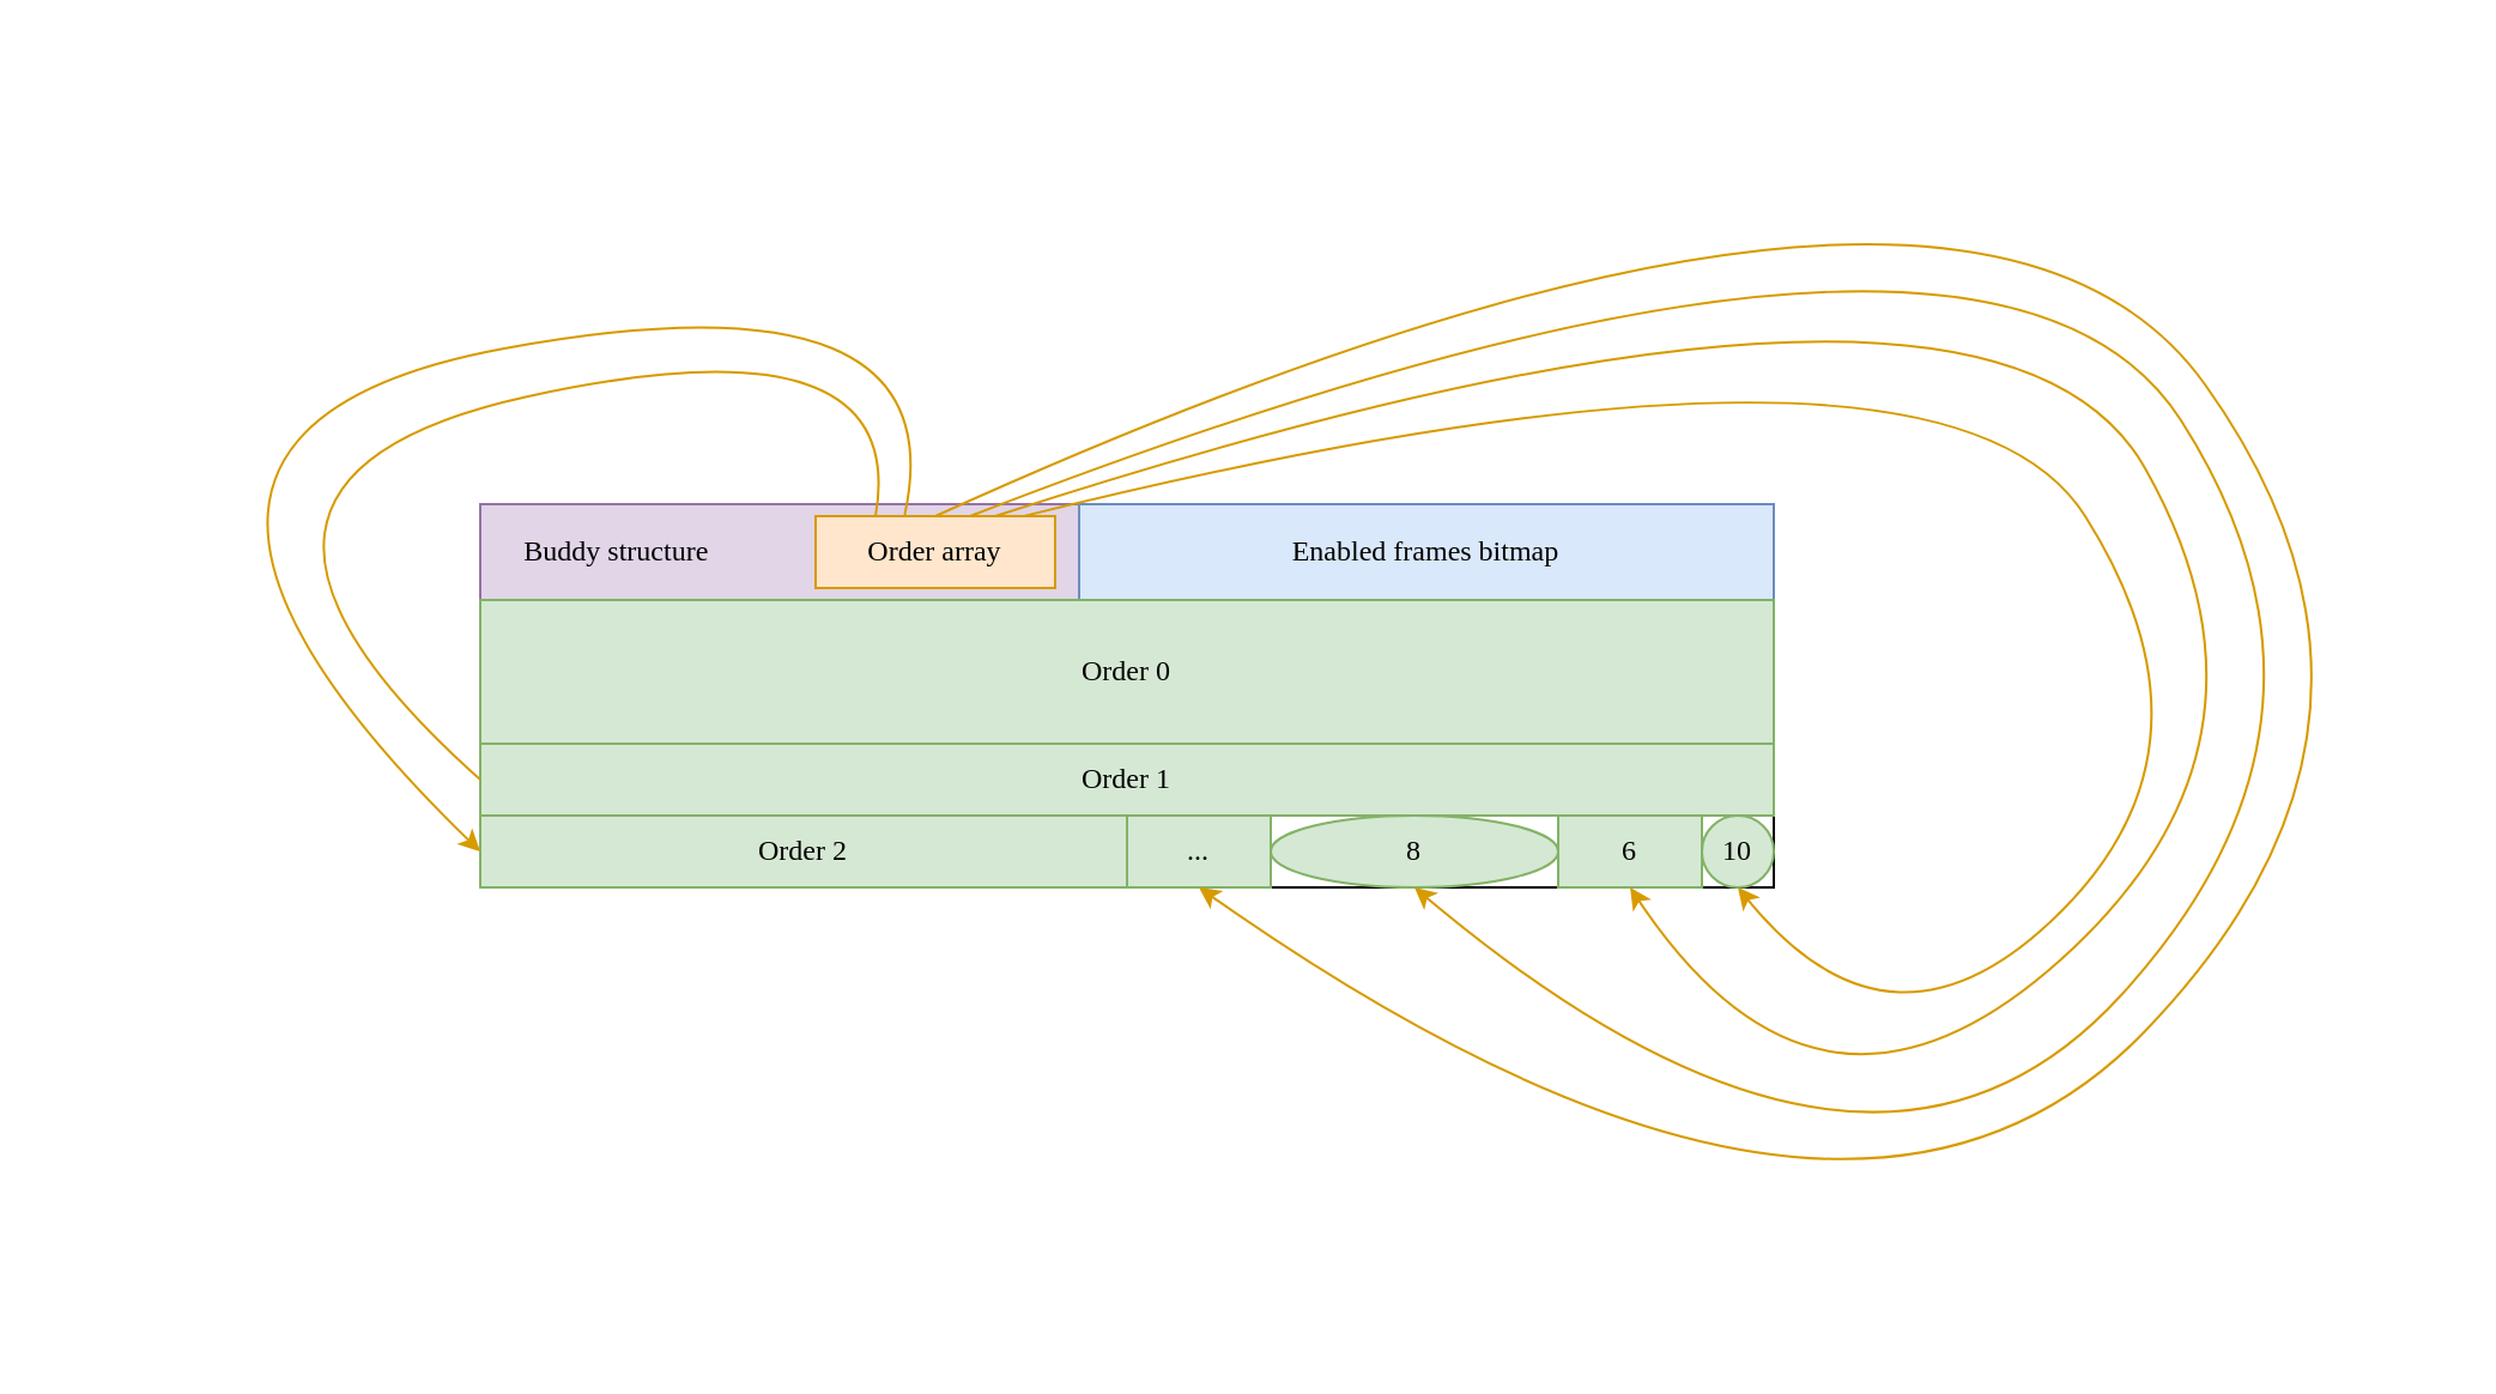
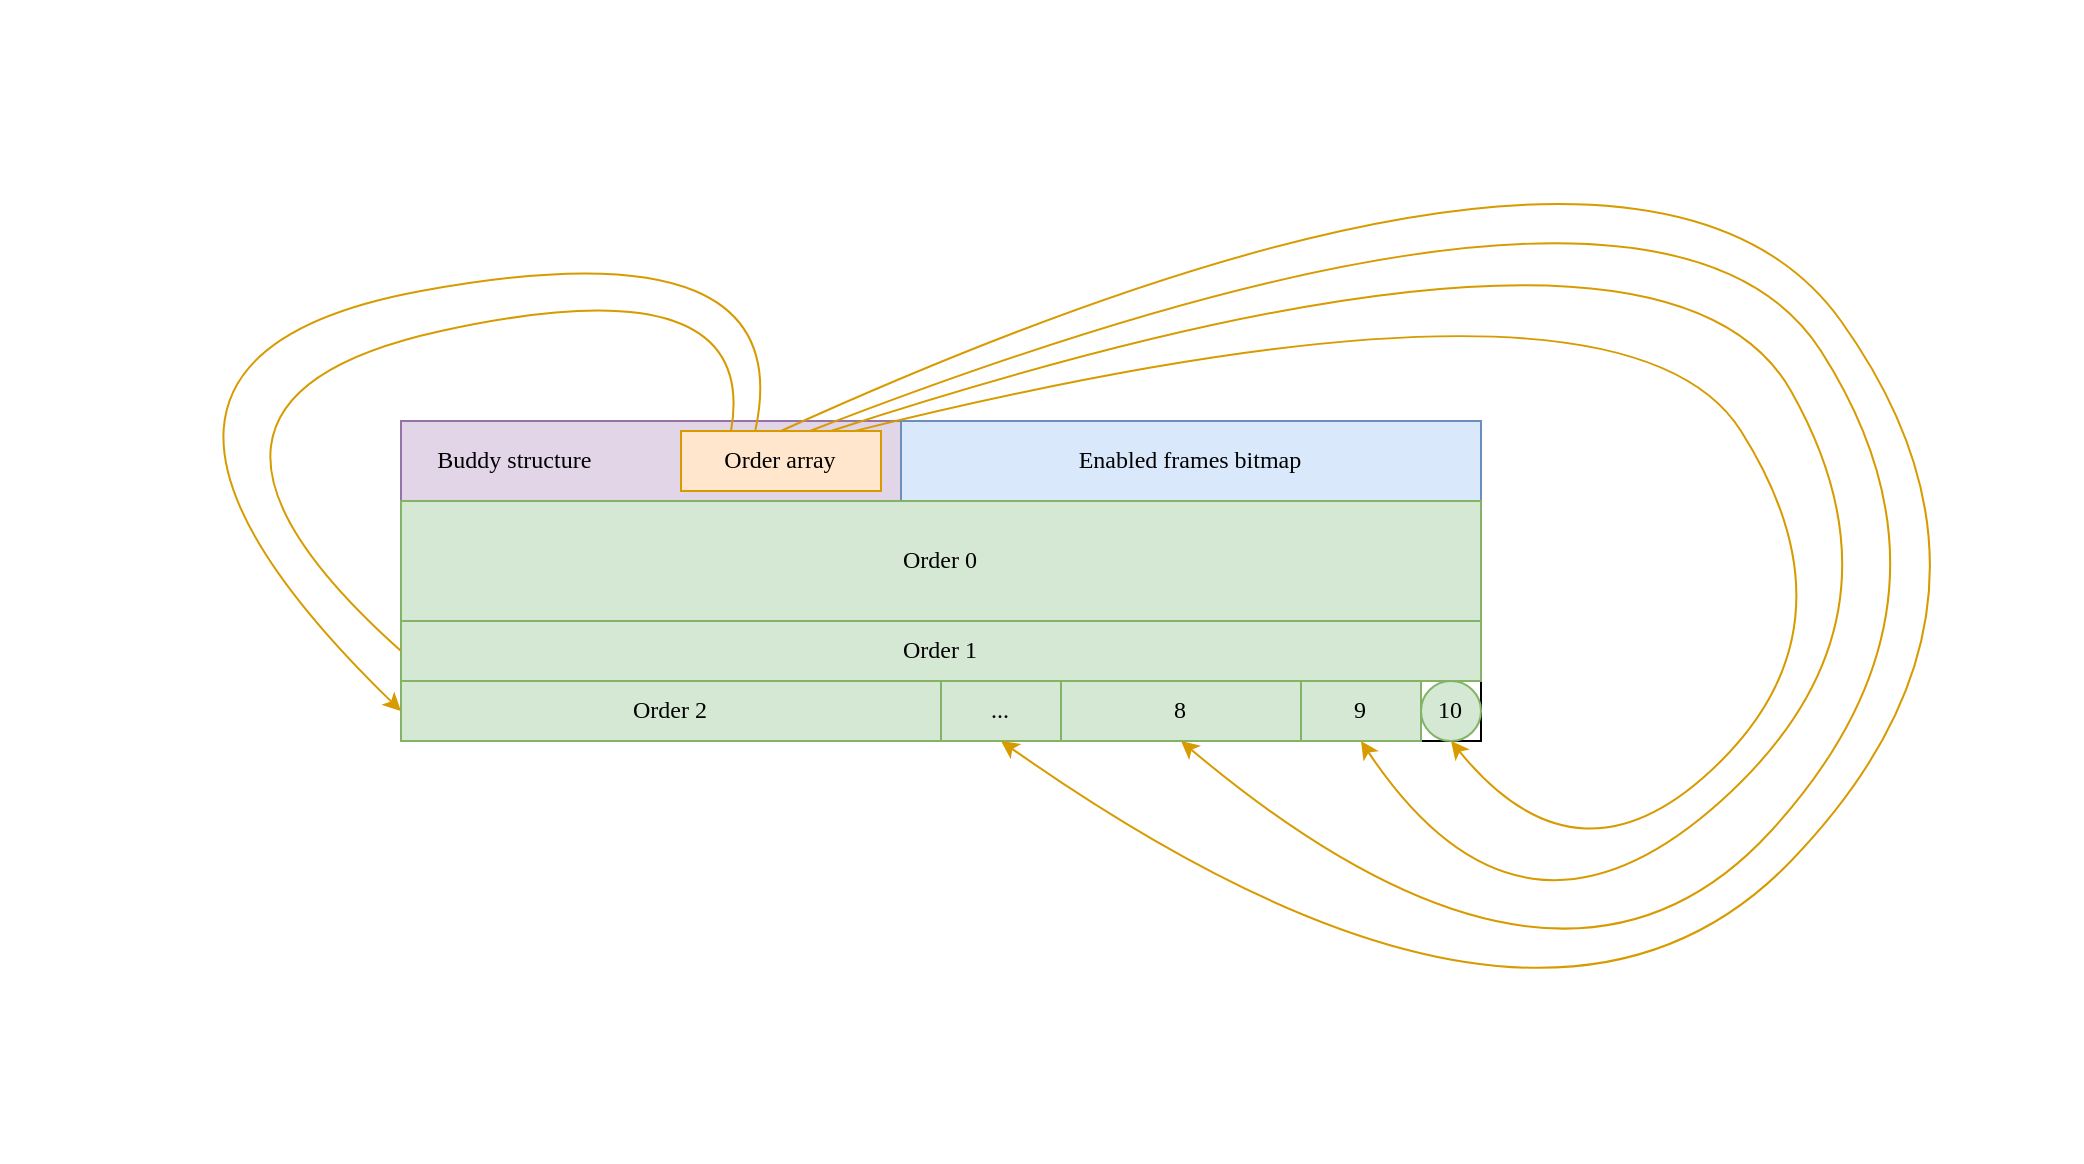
  <mxCell id="0" />
  <mxCell id="1" parent="0" />
  <mxCell id="2" value="" style="rounded=0;whiteSpace=wrap;html=1;" parent="1" vertex="1"><mxGeometry x="200" y="210" width="540" height="160" as="geometry" /></mxCell>
  <mxCell id="3" value="&amp;nbsp;&amp;nbsp; &amp;nbsp; &lt;font data-font-src=&quot;https://fonts.googleapis.com/css?family=Fira+Code&quot; face=&quot;Fira Code&quot;&gt;Buddy structure&lt;b&gt;&lt;br&gt;&lt;/b&gt;&lt;/font&gt;" style="rounded=0;whiteSpace=wrap;html=1;fillColor=#e1d5e7;strokeColor=#9673a6;align=left;" parent="1" vertex="1"><mxGeometry x="200" y="210" width="250" height="40" as="geometry" /></mxCell>
  <mxCell id="4" value="" style="edgeStyle=orthogonalEdgeStyle;rounded=0;orthogonalLoop=1;jettySize=auto;html=1;fontFamily=Fira Code;fontSource=https%3A%2F%2Ffonts.googleapis.com%2Fcss%3Ffamily%3DFira%2BCode;" edge="1" parent="1" source="5" target="10"><mxGeometry relative="1" as="geometry" /></mxCell>
  <mxCell id="5" value="Enabled frames bitmap" style="rounded=0;whiteSpace=wrap;html=1;fontFamily=Fira Code;fontSource=https%3A%2F%2Ffonts.googleapis.com%2Fcss%3Ffamily%3DFira%2BCode;fillColor=#dae8fc;strokeColor=#6c8ebf;" parent="1" vertex="1"><mxGeometry x="450" y="210" width="290" height="40" as="geometry" /></mxCell>
  <mxCell id="6" value="10" style="ellipse;whiteSpace=wrap;html=1;fontFamily=Fira Code;fontSource=https%3A%2F%2Ffonts.googleapis.com%2Fcss%3Ffamily%3DFira%2BCode;fillColor=#d5e8d4;strokeColor=#82b366;" parent="1" vertex="1"><mxGeometry x="710" y="340" width="30" height="30" as="geometry" /></mxCell>
  <mxCell id="7" value="Order array" style="rounded=0;whiteSpace=wrap;html=1;fontFamily=Fira Code;fontSource=https%3A%2F%2Ffonts.googleapis.com%2Fcss%3Ffamily%3DFira%2BCode;fillColor=#ffe6cc;strokeColor=#d79b00;" vertex="1" parent="1"><mxGeometry x="340" y="215" width="100" height="30" as="geometry" /></mxCell>
- <mxCell id="8" value="6" style="rounded=0;whiteSpace=wrap;html=1;fontFamily=Fira Code;fontSource=https%3A%2F%2Ffonts.googleapis.com%2Fcss%3Ffamily%3DFira%2BCode;fillColor=#d5e8d4;strokeColor=#82b366;" vertex="1" parent="1"><mxGeometry x="650" y="340" width="60" height="30" as="geometry" /></mxCell>
- <mxCell id="9" value="8" style="ellipse;whiteSpace=wrap;html=1;fontFamily=Fira Code;fontSource=https%3A%2F%2Ffonts.googleapis.com%2Fcss%3Ffamily%3DFira%2BCode;fillColor=#d5e8d4;strokeColor=#82b366;" vertex="1" parent="1"><mxGeometry x="530" y="340" width="120" height="30" as="geometry" /></mxCell>
+ <mxCell id="8" value="9" style="rounded=0;whiteSpace=wrap;html=1;fontFamily=Fira Code;fontSource=https%3A%2F%2Ffonts.googleapis.com%2Fcss%3Ffamily%3DFira%2BCode;fillColor=#d5e8d4;strokeColor=#82b366;" vertex="1" parent="1"><mxGeometry x="650" y="340" width="60" height="30" as="geometry" /></mxCell>
+ <mxCell id="9" value="8" style="rounded=0;whiteSpace=wrap;html=1;fontFamily=Fira Code;fontSource=https%3A%2F%2Ffonts.googleapis.com%2Fcss%3Ffamily%3DFira%2BCode;fillColor=#d5e8d4;strokeColor=#82b366;" vertex="1" parent="1"><mxGeometry x="530" y="340" width="120" height="30" as="geometry" /></mxCell>
  <mxCell id="10" value="Order 0" style="rounded=0;whiteSpace=wrap;html=1;fontFamily=Fira Code;fontSource=https%3A%2F%2Ffonts.googleapis.com%2Fcss%3Ffamily%3DFira%2BCode;fillColor=#d5e8d4;strokeColor=#82b366;" vertex="1" parent="1"><mxGeometry x="200" y="250" width="540" height="60" as="geometry" /></mxCell>
  <mxCell id="11" value="Order 1" style="rounded=0;whiteSpace=wrap;html=1;fontFamily=Fira Code;fontSource=https%3A%2F%2Ffonts.googleapis.com%2Fcss%3Ffamily%3DFira%2BCode;fillColor=#d5e8d4;strokeColor=#82b366;" vertex="1" parent="1"><mxGeometry x="200" y="310" width="540" height="30" as="geometry" /></mxCell>
  <mxCell id="12" value="Order 2" style="rounded=0;whiteSpace=wrap;html=1;fontFamily=Fira Code;fontSource=https%3A%2F%2Ffonts.googleapis.com%2Fcss%3Ffamily%3DFira%2BCode;fillColor=#d5e8d4;strokeColor=#82b366;" vertex="1" parent="1"><mxGeometry x="200" y="340" width="270" height="30" as="geometry" /></mxCell>
  <mxCell id="13" value="..." style="rounded=0;whiteSpace=wrap;html=1;fontFamily=Fira Code;fontSource=https%3A%2F%2Ffonts.googleapis.com%2Fcss%3Ffamily%3DFira%2BCode;fillColor=#d5e8d4;strokeColor=#82b366;" vertex="1" parent="1"><mxGeometry x="470" y="340" width="60" height="30" as="geometry" /></mxCell>
  <mxCell id="14" value="" style="curved=1;endArrow=none;html=1;rounded=0;fontFamily=Fira Code;fontSource=https%3A%2F%2Ffonts.googleapis.com%2Fcss%3Ffamily%3DFira%2BCode;entryX=0;entryY=0.5;entryDx=0;entryDy=0;exitX=0.25;exitY=0;exitDx=0;exitDy=0;fillColor=#ffe6cc;strokeColor=#d79b00;" edge="1" parent="1" source="7" target="11"><mxGeometry width="50" height="50" relative="1" as="geometry"><mxPoint x="659.02" y="210" as="sourcePoint" /><mxPoint x="220" y="265" as="targetPoint" /><Array as="points"><mxPoint x="380" y="130" /><mxPoint x="60" y="200" /></Array></mxGeometry></mxCell>
  <mxCell id="15" value="" style="curved=1;endArrow=classic;html=1;rounded=0;fontFamily=Fira Code;fontSource=https%3A%2F%2Ffonts.googleapis.com%2Fcss%3Ffamily%3DFira%2BCode;entryX=0;entryY=0.5;entryDx=0;entryDy=0;exitX=0.372;exitY=-0.017;exitDx=0;exitDy=0;exitPerimeter=0;fillColor=#ffe6cc;strokeColor=#d79b00;" edge="1" parent="1" source="7" target="12"><mxGeometry width="50" height="50" relative="1" as="geometry"><mxPoint x="679.02" y="210" as="sourcePoint" /><mxPoint x="220" y="317.5" as="targetPoint" /><Array as="points"><mxPoint x="400" y="110" /><mxPoint x="20" y="180" /></Array></mxGeometry></mxCell>
  <mxCell id="16" value="" style="curved=1;endArrow=classic;html=1;rounded=0;fontFamily=Fira Code;fontSource=https%3A%2F%2Ffonts.googleapis.com%2Fcss%3Ffamily%3DFira%2BCode;exitX=0.5;exitY=0;exitDx=0;exitDy=0;entryX=0.5;entryY=1;entryDx=0;entryDy=0;fillColor=#ffe6cc;strokeColor=#d79b00;" edge="1" parent="1" source="7" target="13"><mxGeometry width="50" height="50" relative="1" as="geometry"><mxPoint x="490" y="280" as="sourcePoint" /><mxPoint x="540" y="230" as="targetPoint" /><Array as="points"><mxPoint x="820" y="20" /><mxPoint x="1020" y="300" /><mxPoint x="770" y="560" /></Array></mxGeometry></mxCell>
  <mxCell id="17" value="" style="curved=1;endArrow=classic;html=1;rounded=0;fontFamily=Fira Code;fontSource=https%3A%2F%2Ffonts.googleapis.com%2Fcss%3Ffamily%3DFira%2BCode;exitX=0.645;exitY=0;exitDx=0;exitDy=0;entryX=0.5;entryY=1;entryDx=0;entryDy=0;fillColor=#ffe6cc;strokeColor=#d79b00;exitPerimeter=0;" edge="1" parent="1" source="7" target="9"><mxGeometry width="50" height="50" relative="1" as="geometry"><mxPoint x="705" y="210" as="sourcePoint" /><mxPoint x="520" y="370" as="targetPoint" /><Array as="points"><mxPoint x="830" y="50" /><mxPoint x="990" y="300" /><mxPoint x="780" y="530" /></Array></mxGeometry></mxCell>
  <mxCell id="18" value="" style="curved=1;endArrow=classic;html=1;rounded=0;fontFamily=Fira Code;fontSource=https%3A%2F%2Ffonts.googleapis.com%2Fcss%3Ffamily%3DFira%2BCode;entryX=0.5;entryY=1;entryDx=0;entryDy=0;fillColor=#ffe6cc;strokeColor=#d79b00;exitX=0.75;exitY=0;exitDx=0;exitDy=0;" edge="1" parent="1" source="7" target="8"><mxGeometry width="50" height="50" relative="1" as="geometry"><mxPoint x="720" y="210" as="sourcePoint" /><mxPoint x="600" y="380" as="targetPoint" /><Array as="points"><mxPoint x="830" y="80" /><mxPoint x="960" y="310" /><mxPoint x="760" y="490" /></Array></mxGeometry></mxCell>
  <mxCell id="19" value="" style="curved=1;endArrow=classic;html=1;rounded=0;fontFamily=Fira Code;fontSource=https%3A%2F%2Ffonts.googleapis.com%2Fcss%3Ffamily%3DFira%2BCode;entryX=0.5;entryY=1;entryDx=0;entryDy=0;fillColor=#ffe6cc;strokeColor=#d79b00;exitX=0.861;exitY=0.006;exitDx=0;exitDy=0;exitPerimeter=0;" edge="1" parent="1" source="7" target="6"><mxGeometry width="50" height="50" relative="1" as="geometry"><mxPoint x="722.5" y="220" as="sourcePoint" /><mxPoint x="690" y="380" as="targetPoint" /><Array as="points"><mxPoint x="810" y="120" /><mxPoint x="930" y="310" /><mxPoint x="790" y="450" /></Array></mxGeometry></mxCell>
